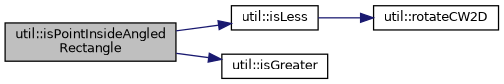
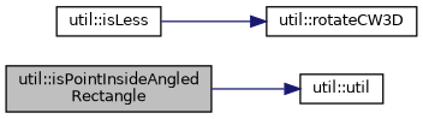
  digraph {
    rankdir=LR
    node [color=black fillcolor=white fontname=Helvetica fontsize=10 shape=record style=filled]
    edge [color=midnightblue fontname=Helvetica fontsize=10 labelfontname=Helvetica labelfontsize=10 style=solid]
    n1 [fillcolor=grey75 fontcolor=black height=0.2 label="util::isPointInsideAngled\lRectangle" width=0.4]
    n2 [height=0.2 label="util::isLess" width=0.4]
-   n3 [height=0.2 label="util::isGreater" width=0.4]
-   n4 [height=0.2 label="util::rotateCW2D" width=0.4]
-   n1 -> n2
+   n3 [height=0.2 label="util::util" width=0.4]
+   n4 [height=0.2 label="util::rotateCW3D" width=0.4]
    n1 -> n3
    n2 -> n4
  }
